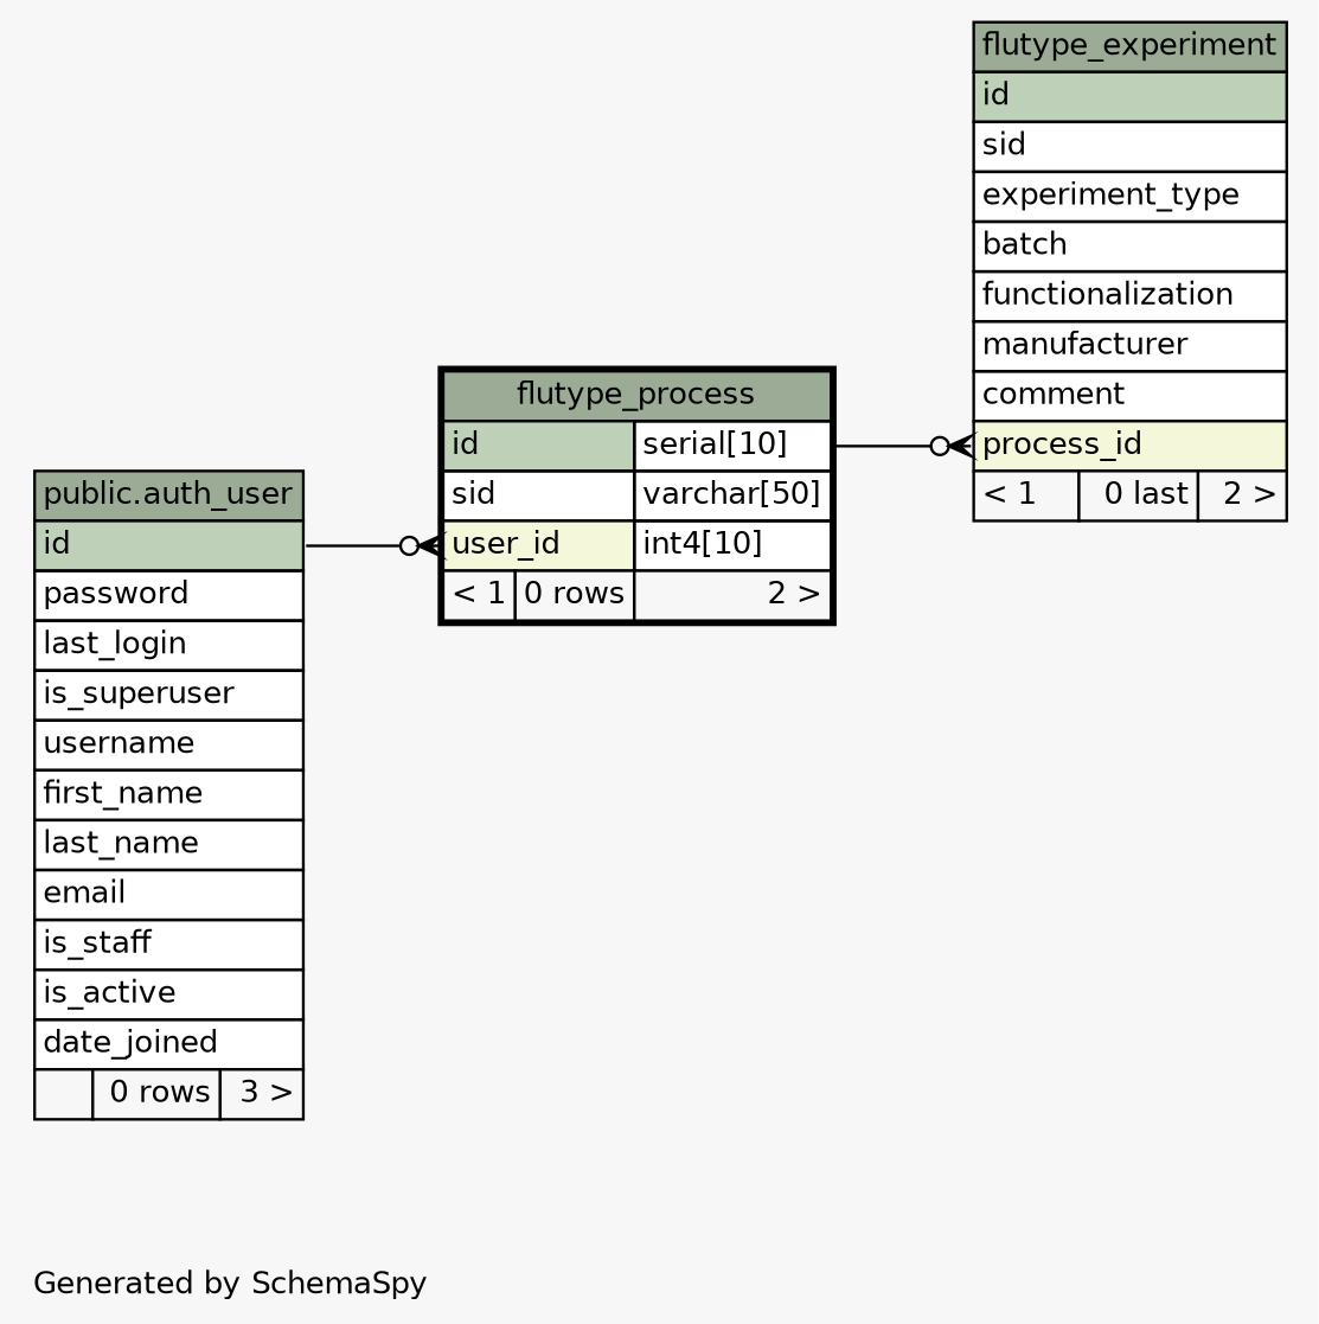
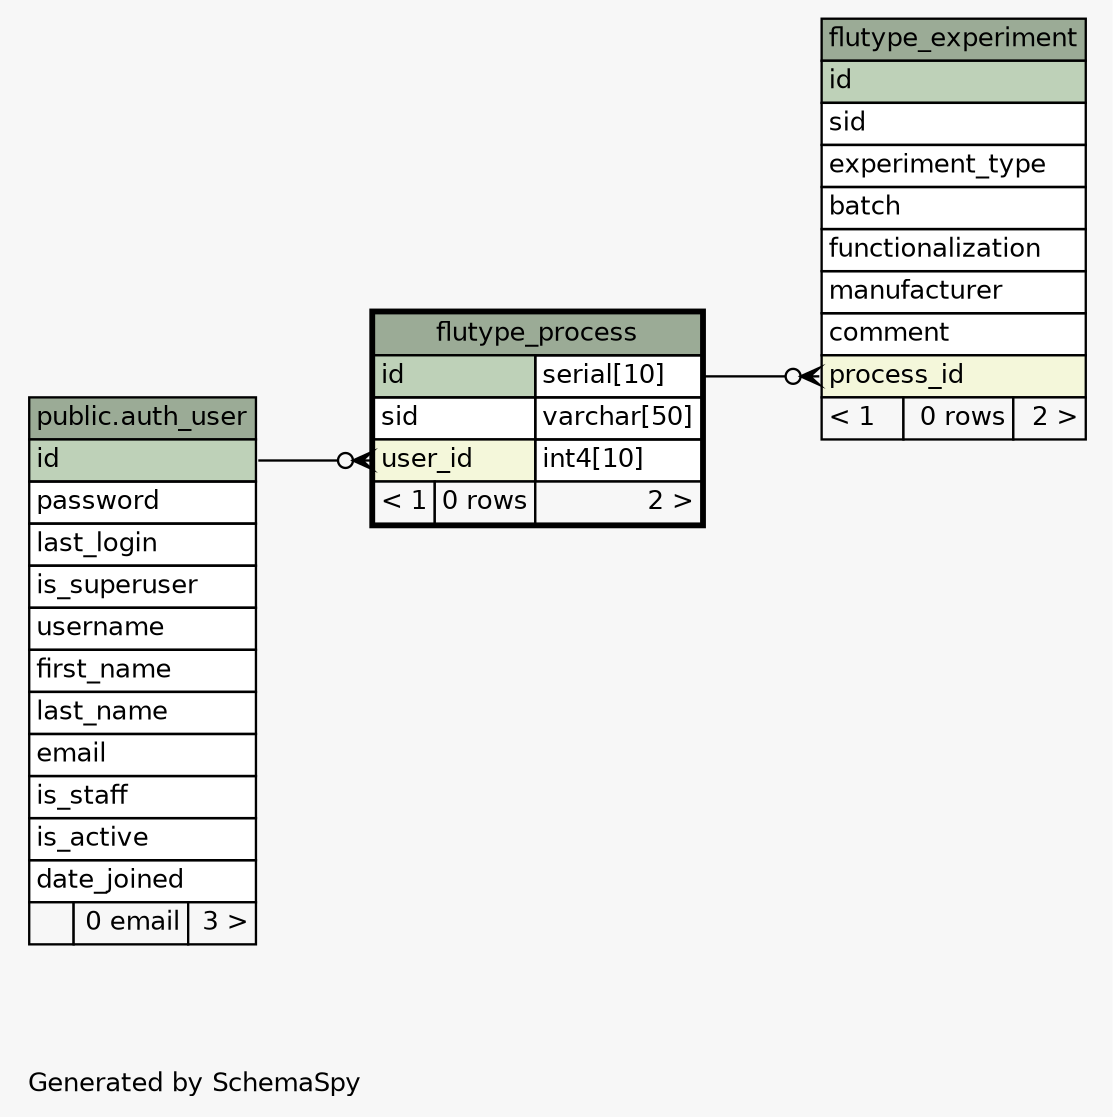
  digraph {
    bgcolor="#f7f7f7"
    fontname=Helvetica
    fontsize=11
    label="\nGenerated by SchemaSpy"
    labeljust=l
    nodesep=0.18
    rankdir=RL
    ranksep=0.46
    node [fontname=Helvetica fontsize=11 shape=plaintext]
    edge [arrowhead=none arrowsize=0.8 arrowtail=crowodot dir=back]
-   n1 [label=<     <TABLE BORDER="0" CELLBORDER="1" CELLSPACING="0" BGCOLOR="#ffffff">       <TR><TD COLSPAN="3" BGCOLOR="#9bab96" ALIGN="CENTER">flutype_experiment</TD></TR>       <TR><TD PORT="id" COLSPAN="3" BGCOLOR="#bed1b8" ALIGN="LEFT">id</TD></TR>       <TR><TD PORT="sid" COLSPAN="3" ALIGN="LEFT">sid</TD></TR>       <TR><TD PORT="experiment_type" COLSPAN="3" ALIGN="LEFT">experiment_type</TD></TR>       <TR><TD PORT="batch" COLSPAN="3" ALIGN="LEFT">batch</TD></TR>       <TR><TD PORT="functionalization" COLSPAN="3" ALIGN="LEFT">functionalization</TD></TR>       <TR><TD PORT="manufacturer" COLSPAN="3" ALIGN="LEFT">manufacturer</TD></TR>       <TR><TD PORT="comment" COLSPAN="3" ALIGN="LEFT">comment</TD></TR>       <TR><TD PORT="process_id" COLSPAN="3" BGCOLOR="#f4f7da" ALIGN="LEFT">process_id</TD></TR>       <TR><TD ALIGN="LEFT" BGCOLOR="#f7f7f7">&lt; 1</TD><TD ALIGN="RIGHT" BGCOLOR="#f7f7f7">0 last</TD><TD ALIGN="RIGHT" BGCOLOR="#f7f7f7">2 &gt;</TD></TR>     </TABLE>>]
+   n1 [label=<     <TABLE BORDER="0" CELLBORDER="1" CELLSPACING="0" BGCOLOR="#ffffff">       <TR><TD COLSPAN="3" BGCOLOR="#9bab96" ALIGN="CENTER">flutype_experiment</TD></TR>       <TR><TD PORT="id" COLSPAN="3" BGCOLOR="#bed1b8" ALIGN="LEFT">id</TD></TR>       <TR><TD PORT="sid" COLSPAN="3" ALIGN="LEFT">sid</TD></TR>       <TR><TD PORT="experiment_type" COLSPAN="3" ALIGN="LEFT">experiment_type</TD></TR>       <TR><TD PORT="batch" COLSPAN="3" ALIGN="LEFT">batch</TD></TR>       <TR><TD PORT="functionalization" COLSPAN="3" ALIGN="LEFT">functionalization</TD></TR>       <TR><TD PORT="manufacturer" COLSPAN="3" ALIGN="LEFT">manufacturer</TD></TR>       <TR><TD PORT="comment" COLSPAN="3" ALIGN="LEFT">comment</TD></TR>       <TR><TD PORT="process_id" COLSPAN="3" BGCOLOR="#f4f7da" ALIGN="LEFT">process_id</TD></TR>       <TR><TD ALIGN="LEFT" BGCOLOR="#f7f7f7">&lt; 1</TD><TD ALIGN="RIGHT" BGCOLOR="#f7f7f7">0 rows</TD><TD ALIGN="RIGHT" BGCOLOR="#f7f7f7">2 &gt;</TD></TR>     </TABLE>>]
    n2 [label=<     <TABLE BORDER="2" CELLBORDER="1" CELLSPACING="0" BGCOLOR="#ffffff">       <TR><TD COLSPAN="3" BGCOLOR="#9bab96" ALIGN="CENTER">flutype_process</TD></TR>       <TR><TD PORT="id" COLSPAN="2" BGCOLOR="#bed1b8" ALIGN="LEFT">id</TD><TD PORT="id.type" ALIGN="LEFT">serial[10]</TD></TR>       <TR><TD PORT="sid" COLSPAN="2" ALIGN="LEFT">sid</TD><TD PORT="sid.type" ALIGN="LEFT">varchar[50]</TD></TR>       <TR><TD PORT="user_id" COLSPAN="2" BGCOLOR="#f4f7da" ALIGN="LEFT">user_id</TD><TD PORT="user_id.type" ALIGN="LEFT">int4[10]</TD></TR>       <TR><TD ALIGN="LEFT" BGCOLOR="#f7f7f7">&lt; 1</TD><TD ALIGN="RIGHT" BGCOLOR="#f7f7f7">0 rows</TD><TD ALIGN="RIGHT" BGCOLOR="#f7f7f7">2 &gt;</TD></TR>     </TABLE>>]
-   n3 [label=<     <TABLE BORDER="0" CELLBORDER="1" CELLSPACING="0" BGCOLOR="#ffffff">       <TR><TD COLSPAN="3" BGCOLOR="#9bab96" ALIGN="CENTER">public.auth_user</TD></TR>       <TR><TD PORT="id" COLSPAN="3" BGCOLOR="#bed1b8" ALIGN="LEFT">id</TD></TR>       <TR><TD PORT="password" COLSPAN="3" ALIGN="LEFT">password</TD></TR>       <TR><TD PORT="last_login" COLSPAN="3" ALIGN="LEFT">last_login</TD></TR>       <TR><TD PORT="is_superuser" COLSPAN="3" ALIGN="LEFT">is_superuser</TD></TR>       <TR><TD PORT="username" COLSPAN="3" ALIGN="LEFT">username</TD></TR>       <TR><TD PORT="first_name" COLSPAN="3" ALIGN="LEFT">first_name</TD></TR>       <TR><TD PORT="last_name" COLSPAN="3" ALIGN="LEFT">last_name</TD></TR>       <TR><TD PORT="email" COLSPAN="3" ALIGN="LEFT">email</TD></TR>       <TR><TD PORT="is_staff" COLSPAN="3" ALIGN="LEFT">is_staff</TD></TR>       <TR><TD PORT="is_active" COLSPAN="3" ALIGN="LEFT">is_active</TD></TR>       <TR><TD PORT="date_joined" COLSPAN="3" ALIGN="LEFT">date_joined</TD></TR>       <TR><TD ALIGN="LEFT" BGCOLOR="#f7f7f7">  </TD><TD ALIGN="RIGHT" BGCOLOR="#f7f7f7">0 rows</TD><TD ALIGN="RIGHT" BGCOLOR="#f7f7f7">3 &gt;</TD></TR>     </TABLE>>]
+   n3 [label=<     <TABLE BORDER="0" CELLBORDER="1" CELLSPACING="0" BGCOLOR="#ffffff">       <TR><TD COLSPAN="3" BGCOLOR="#9bab96" ALIGN="CENTER">public.auth_user</TD></TR>       <TR><TD PORT="id" COLSPAN="3" BGCOLOR="#bed1b8" ALIGN="LEFT">id</TD></TR>       <TR><TD PORT="password" COLSPAN="3" ALIGN="LEFT">password</TD></TR>       <TR><TD PORT="last_login" COLSPAN="3" ALIGN="LEFT">last_login</TD></TR>       <TR><TD PORT="is_superuser" COLSPAN="3" ALIGN="LEFT">is_superuser</TD></TR>       <TR><TD PORT="username" COLSPAN="3" ALIGN="LEFT">username</TD></TR>       <TR><TD PORT="first_name" COLSPAN="3" ALIGN="LEFT">first_name</TD></TR>       <TR><TD PORT="last_name" COLSPAN="3" ALIGN="LEFT">last_name</TD></TR>       <TR><TD PORT="email" COLSPAN="3" ALIGN="LEFT">email</TD></TR>       <TR><TD PORT="is_staff" COLSPAN="3" ALIGN="LEFT">is_staff</TD></TR>       <TR><TD PORT="is_active" COLSPAN="3" ALIGN="LEFT">is_active</TD></TR>       <TR><TD PORT="date_joined" COLSPAN="3" ALIGN="LEFT">date_joined</TD></TR>       <TR><TD ALIGN="LEFT" BGCOLOR="#f7f7f7">  </TD><TD ALIGN="RIGHT" BGCOLOR="#f7f7f7">0 email</TD><TD ALIGN="RIGHT" BGCOLOR="#f7f7f7">3 &gt;</TD></TR>     </TABLE>>]
    n1 -> n2 [headport="id.type:e" tailport="process_id:w"]
    n2 -> n3 [headport="id:e" tailport="user_id:w"]
  }
